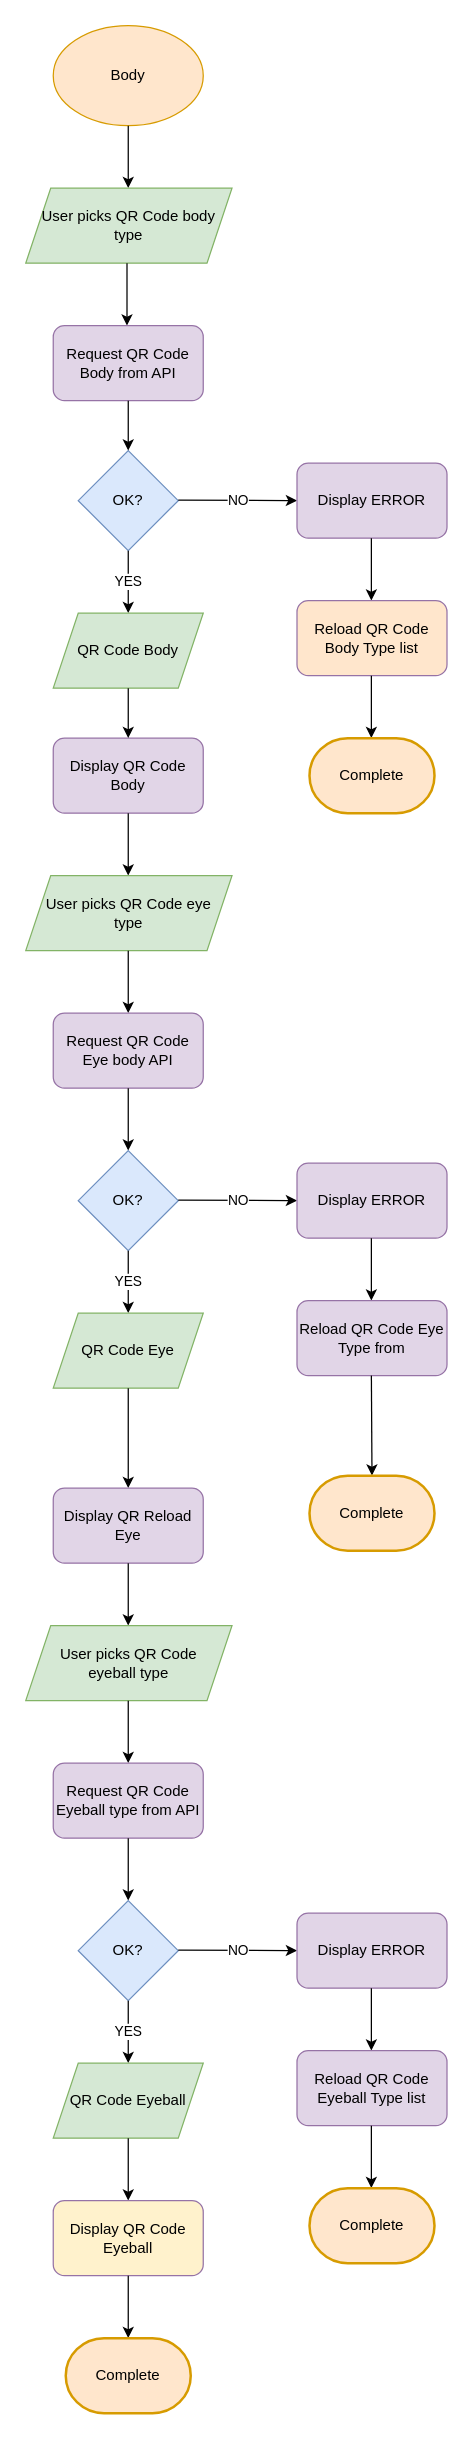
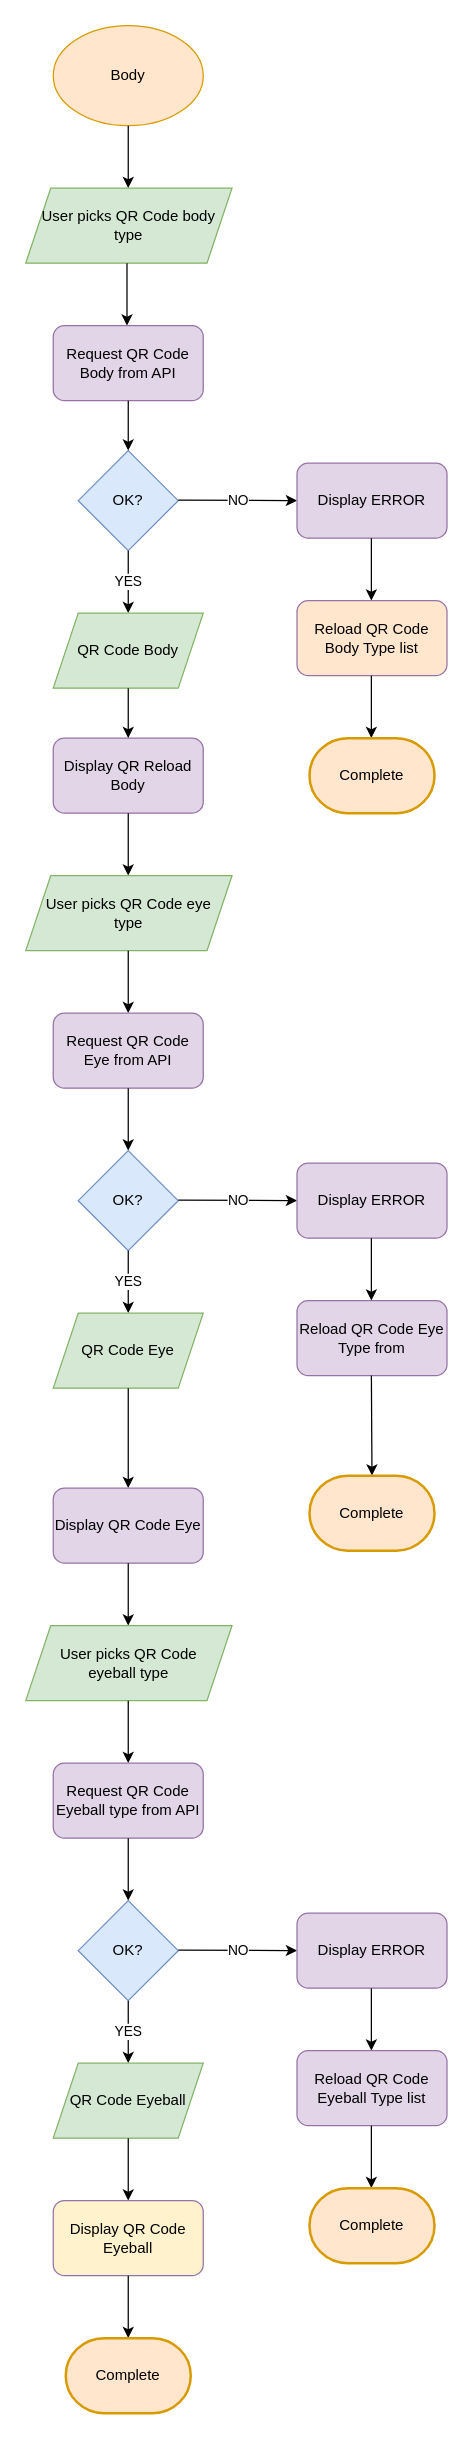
  <mxCell id="0" />
  <mxCell id="1" parent="0" />
  <mxCell id="2" value="Body" style="ellipse;whiteSpace=wrap;html=1;fillColor=#ffe6cc;strokeColor=#d79b00;" vertex="1" parent="1"><mxGeometry x="42" width="120" height="80" as="geometry" y="20" /></mxCell>
  <mxCell id="3" value="" style="endArrow=classic;html=1;rounded=0;" edge="1" parent="1"><mxGeometry width="50" height="50" relative="1" as="geometry"><mxPoint x="102" y="100" as="sourcePoint" /><mxPoint x="102" y="150" as="targetPoint" /></mxGeometry></mxCell>
  <mxCell id="4" value="User picks QR Code body type" style="shape=parallelogram;perimeter=parallelogramPerimeter;whiteSpace=wrap;html=1;fixedSize=1;fillColor=#d5e8d4;strokeColor=#82b366;" vertex="1" parent="1"><mxGeometry x="20" y="150" width="165" height="60" as="geometry" /></mxCell>
  <mxCell id="5" value="" style="endArrow=classic;html=1;rounded=0;" edge="1" parent="1"><mxGeometry width="50" height="50" relative="1" as="geometry"><mxPoint x="101" y="210" as="sourcePoint" /><mxPoint x="101" y="260" as="targetPoint" /></mxGeometry></mxCell>
  <mxCell id="6" value="Request QR Code Body from API" style="rounded=1;whiteSpace=wrap;html=1;fillColor=#e1d5e7;strokeColor=#9673a6;" vertex="1" parent="1"><mxGeometry x="42" y="260" width="120" height="60" as="geometry" /></mxCell>
  <mxCell id="7" value="OK?" style="rhombus;whiteSpace=wrap;html=1;fillColor=#dae8fc;strokeColor=#6c8ebf;" vertex="1" parent="1"><mxGeometry x="62" y="360" width="80" height="80" as="geometry" /></mxCell>
  <mxCell id="8" value="NO" style="endArrow=classic;html=1;rounded=0;" edge="1" parent="1"><mxGeometry width="50" height="50" relative="1" as="geometry"><mxPoint x="142" y="399.5" as="sourcePoint" /><mxPoint x="237" y="400" as="targetPoint" /></mxGeometry></mxCell>
  <mxCell id="9" value="YES" style="endArrow=classic;html=1;rounded=0;" edge="1" parent="1"><mxGeometry width="50" height="50" relative="1" as="geometry"><mxPoint x="102" y="440" as="sourcePoint" /><mxPoint x="102" y="490" as="targetPoint" /></mxGeometry></mxCell>
  <mxCell id="10" value="Display ERROR" style="rounded=1;whiteSpace=wrap;html=1;fillColor=#e1d5e7;strokeColor=#9673a6;" vertex="1" parent="1"><mxGeometry x="237" y="370" width="120" height="60" as="geometry" /></mxCell>
  <mxCell id="11" value="QR Code Body" style="shape=parallelogram;perimeter=parallelogramPerimeter;whiteSpace=wrap;html=1;fixedSize=1;fillColor=#d5e8d4;strokeColor=#82b366;" vertex="1" parent="1"><mxGeometry x="42" y="490" width="120" height="60" as="geometry" /></mxCell>
- <mxCell id="12" value="Display QR Code Body" style="rounded=1;whiteSpace=wrap;html=1;fillColor=#e1d5e7;strokeColor=#9673a6;" vertex="1" parent="1"><mxGeometry x="42" y="590" width="120" height="60" as="geometry" /></mxCell>
+ <mxCell id="12" value="Display QR Reload Body" style="rounded=1;whiteSpace=wrap;html=1;fillColor=#e1d5e7;strokeColor=#9673a6;" vertex="1" parent="1"><mxGeometry x="42" y="590" width="120" height="60" as="geometry" /></mxCell>
  <mxCell id="13" value="" style="endArrow=classic;html=1;rounded=0;entryX=0.5;entryY=0;entryDx=0;entryDy=0;" edge="1" parent="1" target="7"><mxGeometry width="50" height="50" relative="1" as="geometry"><mxPoint x="102" y="320" as="sourcePoint" /><mxPoint x="102" y="370" as="targetPoint" /></mxGeometry></mxCell>
  <mxCell id="14" value="" style="endArrow=classic;html=1;rounded=0;" edge="1" parent="1"><mxGeometry width="50" height="50" relative="1" as="geometry"><mxPoint x="102" y="550" as="sourcePoint" /><mxPoint x="102" y="590" as="targetPoint" /></mxGeometry></mxCell>
  <mxCell id="15" value="" style="endArrow=classic;html=1;rounded=0;" edge="1" parent="1"><mxGeometry width="50" height="50" relative="1" as="geometry"><mxPoint x="296.5" y="430" as="sourcePoint" /><mxPoint x="296.5" y="480" as="targetPoint" /></mxGeometry></mxCell>
  <mxCell id="16" value="Reload QR Code Body Type list" style="rounded=1;whiteSpace=wrap;html=1;fillColor=#ffe6cc;strokeColor=#9673a6;" vertex="1" parent="1"><mxGeometry x="237" y="480" width="120" height="60" as="geometry" /></mxCell>
  <mxCell id="17" value="" style="endArrow=classic;html=1;rounded=0;" edge="1" parent="1"><mxGeometry width="50" height="50" relative="1" as="geometry"><mxPoint x="296.5" y="540" as="sourcePoint" /><mxPoint x="296.5" y="590" as="targetPoint" /></mxGeometry></mxCell>
  <mxCell id="18" value="" style="endArrow=classic;html=1;rounded=0;" edge="1" parent="1"><mxGeometry width="50" height="50" relative="1" as="geometry"><mxPoint x="102" y="650" as="sourcePoint" /><mxPoint x="102" y="700" as="targetPoint" /></mxGeometry></mxCell>
  <mxCell id="19" value="Complete" style="strokeWidth=2;html=1;shape=mxgraph.flowchart.terminator;whiteSpace=wrap;fillColor=#ffe6cc;strokeColor=#d79b00;" vertex="1" parent="1"><mxGeometry x="247" y="590" width="100" height="60" as="geometry" /></mxCell>
  <mxCell id="20" value="User picks QR Code eye&lt;div&gt;type&lt;/div&gt;" style="shape=parallelogram;perimeter=parallelogramPerimeter;whiteSpace=wrap;html=1;fixedSize=1;fillColor=#d5e8d4;strokeColor=#82b366;" vertex="1" parent="1"><mxGeometry x="20" y="700" width="165" height="60" as="geometry" /></mxCell>
  <mxCell id="21" value="" style="endArrow=classic;html=1;rounded=0;" edge="1" parent="1"><mxGeometry width="50" height="50" relative="1" as="geometry"><mxPoint x="102" y="760" as="sourcePoint" /><mxPoint x="102" y="810" as="targetPoint" /></mxGeometry></mxCell>
- <mxCell id="22" value="Request QR Code Eye body API" style="rounded=1;whiteSpace=wrap;html=1;fillColor=#e1d5e7;strokeColor=#9673a6;" vertex="1" parent="1"><mxGeometry x="42" y="810" width="120" height="60" as="geometry" /></mxCell>
+ <mxCell id="22" value="Request QR Code Eye from API" style="rounded=1;whiteSpace=wrap;html=1;fillColor=#e1d5e7;strokeColor=#9673a6;" vertex="1" parent="1"><mxGeometry x="42" y="810" width="120" height="60" as="geometry" /></mxCell>
  <mxCell id="23" value="" style="endArrow=classic;html=1;rounded=0;" edge="1" parent="1"><mxGeometry width="50" height="50" relative="1" as="geometry"><mxPoint x="102" y="870" as="sourcePoint" /><mxPoint x="102" y="920" as="targetPoint" /></mxGeometry></mxCell>
  <mxCell id="24" value="OK?" style="rhombus;whiteSpace=wrap;html=1;fillColor=#dae8fc;strokeColor=#6c8ebf;" vertex="1" parent="1"><mxGeometry x="62" y="920" width="80" height="80" as="geometry" /></mxCell>
  <mxCell id="25" value="NO" style="endArrow=classic;html=1;rounded=0;" edge="1" parent="1"><mxGeometry width="50" height="50" relative="1" as="geometry"><mxPoint x="142" y="959.5" as="sourcePoint" /><mxPoint x="237" y="960" as="targetPoint" /></mxGeometry></mxCell>
  <mxCell id="26" value="YES" style="endArrow=classic;html=1;rounded=0;" edge="1" parent="1"><mxGeometry width="50" height="50" relative="1" as="geometry"><mxPoint x="102" y="1000" as="sourcePoint" /><mxPoint x="102" y="1050" as="targetPoint" /></mxGeometry></mxCell>
  <mxCell id="27" value="Display ERROR" style="rounded=1;whiteSpace=wrap;html=1;fillColor=#e1d5e7;strokeColor=#9673a6;" vertex="1" parent="1"><mxGeometry x="237" y="930" width="120" height="60" as="geometry" /></mxCell>
  <mxCell id="28" value="QR Code Eye" style="shape=parallelogram;perimeter=parallelogramPerimeter;whiteSpace=wrap;html=1;fixedSize=1;fillColor=#d5e8d4;strokeColor=#82b366;" vertex="1" parent="1"><mxGeometry x="42" y="1050" width="120" height="60" as="geometry" /></mxCell>
  <mxCell id="29" value="" style="endArrow=classic;html=1;rounded=0;" edge="1" parent="1"><mxGeometry width="50" height="50" relative="1" as="geometry"><mxPoint x="296.5" y="990" as="sourcePoint" /><mxPoint x="296.5" y="1040" as="targetPoint" /></mxGeometry></mxCell>
  <mxCell id="30" value="Reload QR Code Eye Type from" style="rounded=1;whiteSpace=wrap;html=1;fillColor=#e1d5e7;strokeColor=#9673a6;" vertex="1" parent="1"><mxGeometry x="237" y="1040" width="120" height="60" as="geometry" /></mxCell>
  <mxCell id="31" value="" style="endArrow=classic;html=1;rounded=0;entryX=0.5;entryY=0;entryDx=0;entryDy=0;entryPerimeter=0;" edge="1" parent="1" target="32"><mxGeometry width="50" height="50" relative="1" as="geometry"><mxPoint x="296.5" y="1100" as="sourcePoint" /><mxPoint x="296.5" y="1150" as="targetPoint" /></mxGeometry></mxCell>
  <mxCell id="32" value="Complete" style="strokeWidth=2;html=1;shape=mxgraph.flowchart.terminator;whiteSpace=wrap;fillColor=#ffe6cc;strokeColor=#d79b00;" vertex="1" parent="1"><mxGeometry x="247" y="1180" width="100" height="60" as="geometry" /></mxCell>
  <mxCell id="33" value="" style="endArrow=classic;html=1;rounded=0;entryX=0.5;entryY=0;entryDx=0;entryDy=0;" edge="1" parent="1" target="34"><mxGeometry width="50" height="50" relative="1" as="geometry"><mxPoint x="102" y="1110" as="sourcePoint" /><mxPoint x="102" y="1160" as="targetPoint" /></mxGeometry></mxCell>
- <mxCell id="34" value="Display QR Reload Eye" style="rounded=1;whiteSpace=wrap;html=1;fillColor=#e1d5e7;strokeColor=#9673a6;" vertex="1" parent="1"><mxGeometry x="42" y="1190" width="120" height="60" as="geometry" /></mxCell>
+ <mxCell id="34" value="Display QR Code Eye" style="rounded=1;whiteSpace=wrap;html=1;fillColor=#e1d5e7;strokeColor=#9673a6;" vertex="1" parent="1"><mxGeometry x="42" y="1190" width="120" height="60" as="geometry" /></mxCell>
  <mxCell id="35" value="" style="endArrow=classic;html=1;rounded=0;" edge="1" parent="1"><mxGeometry width="50" height="50" relative="1" as="geometry"><mxPoint x="102" y="1250" as="sourcePoint" /><mxPoint x="102" y="1300" as="targetPoint" /></mxGeometry></mxCell>
  <mxCell id="36" value="User picks QR Code eyeball&amp;nbsp;&lt;span style=&quot;background-color: initial;&quot;&gt;type&lt;/span&gt;" style="shape=parallelogram;perimeter=parallelogramPerimeter;whiteSpace=wrap;html=1;fixedSize=1;fillColor=#d5e8d4;strokeColor=#82b366;" vertex="1" parent="1"><mxGeometry x="20" y="1300" width="165" height="60" as="geometry" /></mxCell>
  <mxCell id="37" value="" style="endArrow=classic;html=1;rounded=0;" edge="1" parent="1"><mxGeometry width="50" height="50" relative="1" as="geometry"><mxPoint x="102" y="1360" as="sourcePoint" /><mxPoint x="102" y="1410" as="targetPoint" /></mxGeometry></mxCell>
  <mxCell id="38" value="Request QR Code Eyeball type from API" style="rounded=1;whiteSpace=wrap;html=1;fillColor=#e1d5e7;strokeColor=#9673a6;" vertex="1" parent="1"><mxGeometry x="42" y="1410" width="120" height="60" as="geometry" /></mxCell>
  <mxCell id="39" value="" style="endArrow=classic;html=1;rounded=0;" edge="1" parent="1"><mxGeometry width="50" height="50" relative="1" as="geometry"><mxPoint x="102" y="1470" as="sourcePoint" /><mxPoint x="102" y="1520" as="targetPoint" /></mxGeometry></mxCell>
  <mxCell id="40" value="OK?" style="rhombus;whiteSpace=wrap;html=1;fillColor=#dae8fc;strokeColor=#6c8ebf;" vertex="1" parent="1"><mxGeometry x="62" y="1520" width="80" height="80" as="geometry" /></mxCell>
  <mxCell id="41" value="NO" style="endArrow=classic;html=1;rounded=0;" edge="1" parent="1"><mxGeometry width="50" height="50" relative="1" as="geometry"><mxPoint x="142" y="1559.5" as="sourcePoint" /><mxPoint x="237" y="1560" as="targetPoint" /></mxGeometry></mxCell>
  <mxCell id="42" value="Display ERROR" style="rounded=1;whiteSpace=wrap;html=1;fillColor=#e1d5e7;strokeColor=#9673a6;" vertex="1" parent="1"><mxGeometry x="237" y="1530" width="120" height="60" as="geometry" /></mxCell>
  <mxCell id="43" value="" style="endArrow=classic;html=1;rounded=0;" edge="1" parent="1"><mxGeometry width="50" height="50" relative="1" as="geometry"><mxPoint x="296.5" y="1590" as="sourcePoint" /><mxPoint x="296.5" y="1640" as="targetPoint" /></mxGeometry></mxCell>
  <mxCell id="44" value="YES" style="endArrow=classic;html=1;rounded=0;" edge="1" parent="1"><mxGeometry width="50" height="50" relative="1" as="geometry"><mxPoint x="102" y="1600" as="sourcePoint" /><mxPoint x="102" y="1650" as="targetPoint" /></mxGeometry></mxCell>
  <mxCell id="45" value="QR Code Eyeball" style="shape=parallelogram;perimeter=parallelogramPerimeter;whiteSpace=wrap;html=1;fixedSize=1;fillColor=#d5e8d4;strokeColor=#82b366;" vertex="1" parent="1"><mxGeometry x="42" y="1650" width="120" height="60" as="geometry" /></mxCell>
  <mxCell id="46" value="" style="endArrow=classic;html=1;rounded=0;" edge="1" parent="1"><mxGeometry width="50" height="50" relative="1" as="geometry"><mxPoint x="102" y="1710" as="sourcePoint" /><mxPoint x="102" y="1760" as="targetPoint" /></mxGeometry></mxCell>
  <mxCell id="47" value="Display QR Code Eyeball" style="rounded=1;whiteSpace=wrap;html=1;fillColor=#fff2cc;strokeColor=#9673a6;" vertex="1" parent="1"><mxGeometry x="42" y="1760" width="120" height="60" as="geometry" /></mxCell>
  <mxCell id="48" value="Reload QR Code Eyeball Type list" style="rounded=1;whiteSpace=wrap;html=1;fillColor=#e1d5e7;strokeColor=#9673a6;" vertex="1" parent="1"><mxGeometry x="237" y="1640" width="120" height="60" as="geometry" /></mxCell>
  <mxCell id="49" value="" style="endArrow=classic;html=1;rounded=0;" edge="1" parent="1"><mxGeometry width="50" height="50" relative="1" as="geometry"><mxPoint x="296.5" y="1700" as="sourcePoint" /><mxPoint x="296.5" y="1750" as="targetPoint" /></mxGeometry></mxCell>
  <mxCell id="50" value="Complete" style="strokeWidth=2;html=1;shape=mxgraph.flowchart.terminator;whiteSpace=wrap;fillColor=#ffe6cc;strokeColor=#d79b00;" vertex="1" parent="1"><mxGeometry x="247" y="1750" width="100" height="60" as="geometry" /></mxCell>
  <mxCell id="51" value="" style="endArrow=classic;html=1;rounded=0;" edge="1" parent="1"><mxGeometry width="50" height="50" relative="1" as="geometry"><mxPoint x="102" y="1820" as="sourcePoint" /><mxPoint x="102" y="1870" as="targetPoint" /></mxGeometry></mxCell>
  <mxCell id="52" value="Complete" style="strokeWidth=2;html=1;shape=mxgraph.flowchart.terminator;whiteSpace=wrap;fillColor=#ffe6cc;strokeColor=#d79b00;" vertex="1" parent="1"><mxGeometry x="52" y="1870" width="100" height="60" as="geometry" /></mxCell>
